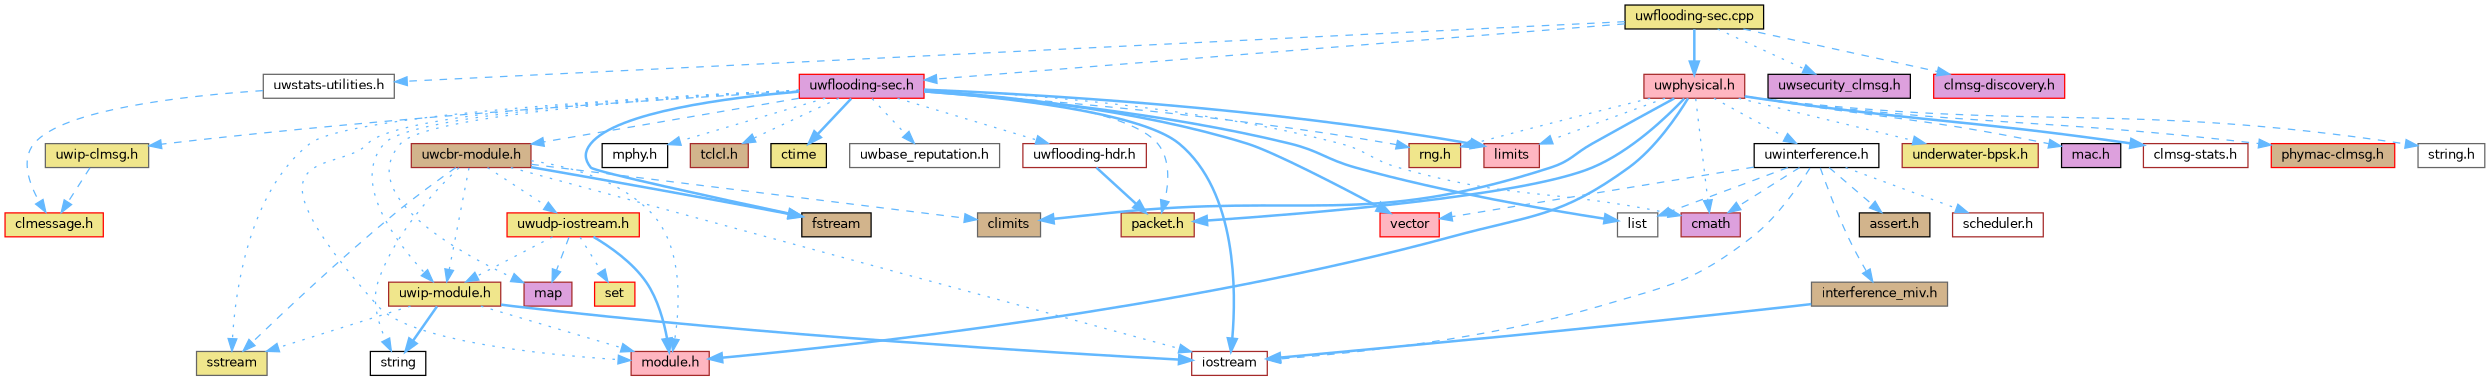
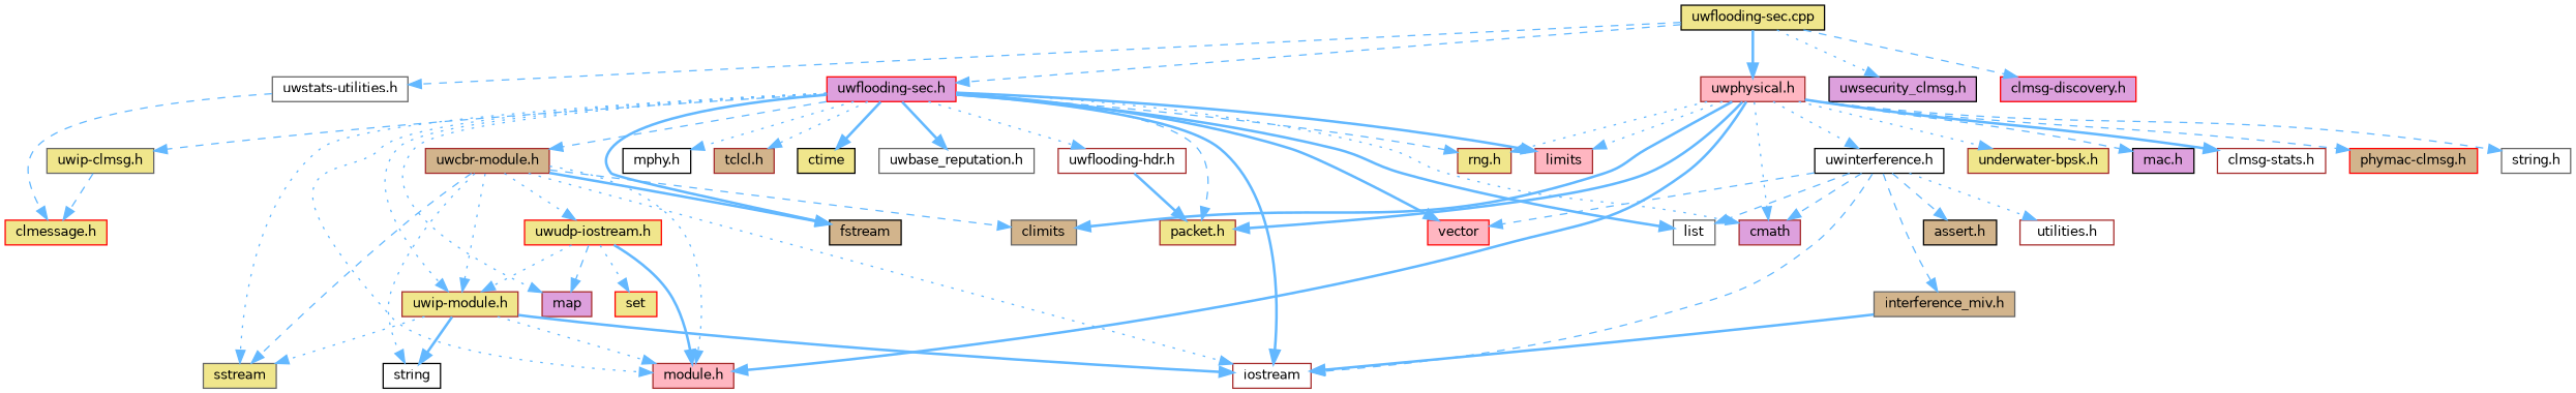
  digraph {
    node [color=brown fillcolor=khaki fontname=Helvetica fontsize=10 shape=box style=filled]
    edge [color=steelblue1 fontname=Helvetica fontsize=10 labelfontname=Helvetica labelfontsize=10 style=dotted]
    n1 [color=black fontcolor=black height=0.2 label="uwflooding-sec.cpp" width=0.4]
    n2 [color=red fillcolor=plum height=0.2 label="uwflooding-sec.h" width=0.4]
    n3 [color=black fillcolor=plum height=0.2 label="uwsecurity_clmsg.h" width=0.4]
    n4 [color=red fillcolor=plum height=0.2 label="clmsg-discovery.h" width=0.4]
    n5 [color=gray40 fillcolor=white height=0.2 label="uwstats-utilities.h" width=0.4]
    n6 [fillcolor=lightpink height=0.2 label="uwphysical.h" width=0.4]
    n7 [fillcolor=white height=0.2 label="uwflooding-hdr.h" width=0.4]
    n8 [height=0.2 label="packet.h" width=0.4]
    n9 [height=0.2 label="uwip-module.h" width=0.4]
    n10 [fillcolor=lightpink height=0.2 label="module.h" width=0.4]
    n11 [fillcolor=white height=0.2 label=iostream width=0.4]
    n12 [color=gray40 height=0.2 label=sstream width=0.4]
    n13 [color=gray40 height=0.2 label="uwip-clmsg.h" width=0.4]
    n14 [fillcolor=tan height=0.2 label="uwcbr-module.h" width=0.4]
    n15 [fillcolor=plum height=0.2 label=map width=0.4]
    n16 [color=black fillcolor=tan height=0.2 label=fstream width=0.4]
    n17 [color=black fillcolor=white height=0.2 label="mphy.h" width=0.4]
    n18 [fillcolor=tan height=0.2 label="tclcl.h" width=0.4]
    n19 [fillcolor=plum height=0.2 label=cmath width=0.4]
    n20 [fillcolor=lightpink height=0.2 label=limits width=0.4]
    n21 [height=0.2 label="rng.h" width=0.4]
    n22 [color=black height=0.2 label=ctime width=0.4]
    n23 [color=red fillcolor=lightpink height=0.2 label=vector width=0.4]
    n24 [color=gray40 fillcolor=white height=0.2 label=list width=0.4]
    n25 [color=gray40 fillcolor=white height=0.2 label="uwbase_reputation.h" width=0.4]
    n26 [color=red height=0.2 label="clmessage.h" width=0.4]
    n27 [color=gray40 fillcolor=tan height=0.2 label=climits width=0.4]
    n28 [height=0.2 label="underwater-bpsk.h" width=0.4]
    n29 [color=black fillcolor=white height=0.2 label="uwinterference.h" width=0.4]
    n30 [color=black fillcolor=plum height=0.2 label="mac.h" width=0.4]
    n31 [fillcolor=white height=0.2 label="clmsg-stats.h" width=0.4]
    n32 [color=red fillcolor=tan height=0.2 label="phymac-clmsg.h" width=0.4]
    n33 [color=gray40 fillcolor=white height=0.2 label="string.h" width=0.4]
    n34 [color=black fillcolor=white height=0.2 label=string width=0.4]
    n35 [color=red height=0.2 label="uwudp-iostream.h" width=0.4]
    n36 [color=red height=0.2 label=set width=0.4]
    n37 [color=gray40 fillcolor=tan height=0.2 label="interference_miv.h" width=0.4]
-   n38 [fillcolor=white height=0.2 label="scheduler.h" width=0.4]
+   n38 [fillcolor=white height=0.2 label="utilities.h" width=0.4]
    n39 [color=black fillcolor=tan height=0.2 label="assert.h" width=0.4]
    n1 -> n2 [style=dashed]
    n1 -> n3
    n1 -> n4 [style=dashed]
    n1 -> n5 [style=dashed]
    n1 -> n6 [style=bold]
    n2 -> n7
    n2 -> n8 [style=dashed]
    n2 -> n9
    n2 -> n10
    n2 -> n11 [style=bold]
    n2 -> n12
    n2 -> n13 [style=dashed]
    n2 -> n14 [style=dashed]
    n2 -> n15
    n2 -> n16 [style=bold]
    n2 -> n17
    n2 -> n18
    n2 -> n19
    n2 -> n20 [style=bold]
    n2 -> n21 [style=dashed]
    n2 -> n22 [style=bold]
    n2 -> n23 [style=bold]
    n2 -> n24 [style=bold]
-   n2 -> n25
+   n2 -> n25 [style=bold]
    n5 -> n26 [style=dashed]
    n6 -> n8 [style=bold]
    n6 -> n10 [style=bold]
    n6 -> n19
    n6 -> n20
    n6 -> n21
    n6 -> n27 [style=bold]
    n6 -> n28
    n6 -> n29
    n6 -> n30 [style=dashed]
    n6 -> n31 [style=bold]
    n6 -> n32 [style=dashed]
    n6 -> n33 [style=dashed]
    n7 -> n8 [style=bold]
    n9 -> n10
    n9 -> n11 [style=bold]
    n9 -> n12
    n9 -> n34 [style=bold]
    n13 -> n26 [style=dashed]
    n14 -> n9
    n14 -> n10
    n14 -> n11
    n14 -> n12 [style=dashed]
    n14 -> n16 [style=bold]
    n14 -> n27 [style=dashed]
    n14 -> n34
    n14 -> n35
    n29 -> n11 [style=dashed]
    n29 -> n19 [style=dashed]
    n29 -> n23 [style=dashed]
    n29 -> n24 [style=dashed]
    n29 -> n37 [style=dashed]
    n29 -> n38
    n29 -> n39 [style=dashed]
    n35 -> n9
    n35 -> n10 [style=bold]
    n35 -> n15 [style=dashed]
    n35 -> n36
    n37 -> n11 [style=bold]
  }
